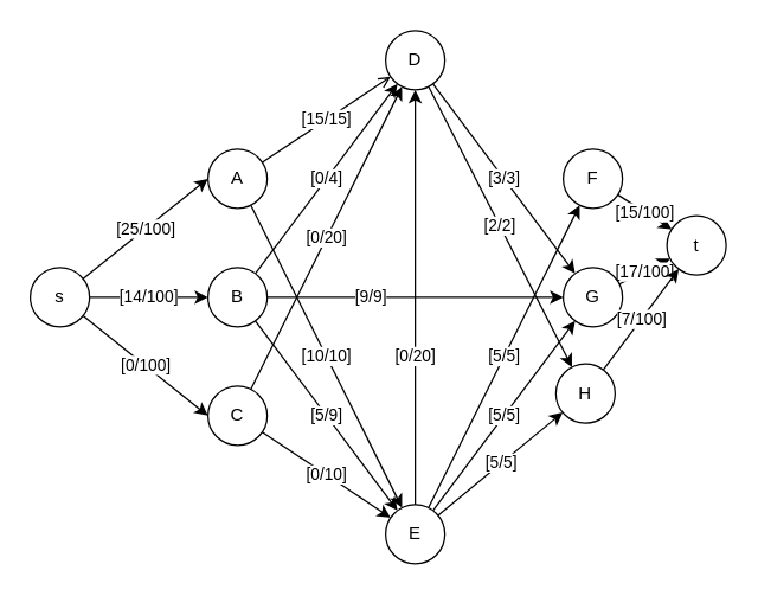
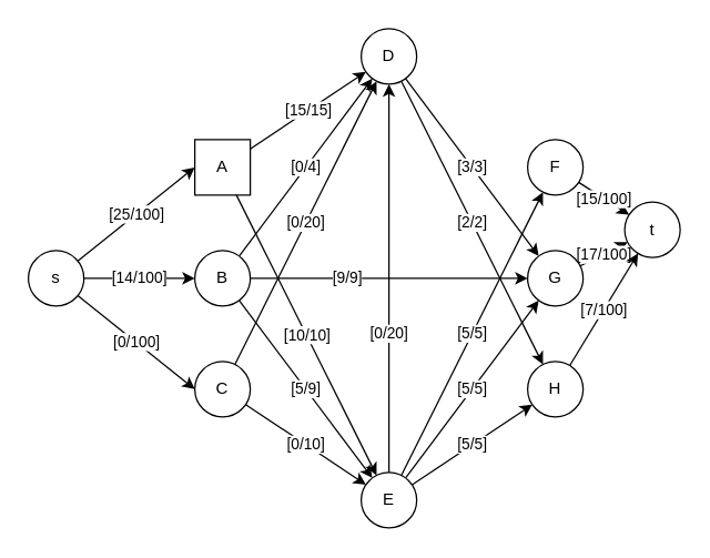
  <mxCell id="0" />
  <mxCell id="1" parent="0" />
  <mxCell id="2" value="&lt;div&gt;[25/100]&lt;/div&gt;" style="rounded=0;orthogonalLoop=1;jettySize=auto;html=1;entryX=0;entryY=0.5;entryDx=0;entryDy=0;" parent="1" source="5" target="8" edge="1"><mxGeometry relative="1" as="geometry" /></mxCell>
  <mxCell id="3" value="[14/100]" style="edgeStyle=orthogonalEdgeStyle;rounded=0;orthogonalLoop=1;jettySize=auto;html=1;" parent="1" source="5" target="12" edge="1"><mxGeometry relative="1" as="geometry" /></mxCell>
  <mxCell id="4" value="[0/100]" style="rounded=0;orthogonalLoop=1;jettySize=auto;html=1;entryX=0;entryY=0.5;entryDx=0;entryDy=0;" parent="1" source="5" target="15" edge="1"><mxGeometry relative="1" as="geometry" /></mxCell>
  <mxCell id="5" value="s" style="ellipse;whiteSpace=wrap;html=1;aspect=fixed;" parent="1" vertex="1"><mxGeometry x="20" y="180" width="40" height="40" as="geometry" /></mxCell>
- <mxCell id="6" value="[15/15]" style="rounded=0;orthogonalLoop=1;jettySize=auto;html=1;endArrow=open;" parent="1" source="8" target="18" edge="1"><mxGeometry relative="1" as="geometry" /></mxCell>
+ <mxCell id="6" value="[15/15]" style="rounded=0;orthogonalLoop=1;jettySize=auto;html=1;" parent="1" source="8" target="18" edge="1"><mxGeometry relative="1" as="geometry" /></mxCell>
  <mxCell id="7" value="[10/10]" style="rounded=0;orthogonalLoop=1;jettySize=auto;html=1;" parent="1" source="8" target="23" edge="1"><mxGeometry relative="1" as="geometry" /></mxCell>
- <mxCell id="8" value="A" style="ellipse;whiteSpace=wrap;html=1;aspect=fixed;" parent="1" vertex="1"><mxGeometry x="140" y="100" width="40" height="40" as="geometry" /></mxCell>
+ <mxCell id="8" value="A" style="whiteSpace=wrap;html=1;aspect=fixed;rounded=0;" parent="1" vertex="1"><mxGeometry x="140" y="100" width="40" height="40" as="geometry" /></mxCell>
  <mxCell id="9" value="[0/4]" style="rounded=0;orthogonalLoop=1;jettySize=auto;html=1;" parent="1" source="12" target="18" edge="1"><mxGeometry relative="1" as="geometry" /></mxCell>
  <mxCell id="10" value="[5/9]" style="rounded=0;orthogonalLoop=1;jettySize=auto;html=1;" parent="1" source="12" target="23" edge="1"><mxGeometry relative="1" as="geometry" /></mxCell>
  <mxCell id="11" value="[9/9]" style="rounded=0;orthogonalLoop=1;jettySize=auto;html=1;" parent="1" source="12" target="27" edge="1"><mxGeometry x="-0.3" relative="1" as="geometry"><mxPoint as="offset" /></mxGeometry></mxCell>
  <mxCell id="12" value="B" style="ellipse;whiteSpace=wrap;html=1;aspect=fixed;" parent="1" vertex="1"><mxGeometry x="140" y="180" width="40" height="40" as="geometry" /></mxCell>
  <mxCell id="13" value="[0/20]" style="rounded=0;orthogonalLoop=1;jettySize=auto;html=1;" parent="1" source="15" target="18" edge="1"><mxGeometry relative="1" as="geometry" /></mxCell>
  <mxCell id="14" value="[0/10]" style="rounded=0;orthogonalLoop=1;jettySize=auto;html=1;" parent="1" source="15" target="23" edge="1"><mxGeometry relative="1" as="geometry" /></mxCell>
  <mxCell id="15" value="C" style="ellipse;whiteSpace=wrap;html=1;aspect=fixed;" parent="1" vertex="1"><mxGeometry x="140" y="260" width="40" height="40" as="geometry" /></mxCell>
  <mxCell id="16" value="[3/3]" style="rounded=0;orthogonalLoop=1;jettySize=auto;html=1;" parent="1" source="18" target="27" edge="1"><mxGeometry relative="1" as="geometry" /></mxCell>
  <mxCell id="17" value="[2/2]" style="rounded=0;orthogonalLoop=1;jettySize=auto;html=1;" parent="1" source="18" target="29" edge="1"><mxGeometry relative="1" as="geometry" /></mxCell>
  <mxCell id="18" value="D" style="ellipse;whiteSpace=wrap;html=1;aspect=fixed;" parent="1" vertex="1"><mxGeometry x="260" y="20" width="40" height="40" as="geometry" /></mxCell>
  <mxCell id="19" value="[5/5]" style="rounded=0;orthogonalLoop=1;jettySize=auto;html=1;" parent="1" source="23" target="25" edge="1"><mxGeometry relative="1" as="geometry" /></mxCell>
  <mxCell id="20" value="[5/5]" style="rounded=0;orthogonalLoop=1;jettySize=auto;html=1;" parent="1" source="23" target="27" edge="1"><mxGeometry relative="1" as="geometry" /></mxCell>
  <mxCell id="21" value="[5/5]" style="rounded=0;orthogonalLoop=1;jettySize=auto;html=1;" parent="1" source="23" target="29" edge="1"><mxGeometry relative="1" as="geometry" /></mxCell>
  <mxCell id="22" value="[0/20]" style="edgeStyle=orthogonalEdgeStyle;rounded=0;orthogonalLoop=1;jettySize=auto;html=1;" parent="1" source="23" target="18" edge="1"><mxGeometry x="-0.286" relative="1" as="geometry"><mxPoint as="offset" /></mxGeometry></mxCell>
  <mxCell id="23" value="E" style="ellipse;whiteSpace=wrap;html=1;aspect=fixed;" parent="1" vertex="1"><mxGeometry x="260" y="340" width="40" height="40" as="geometry" /></mxCell>
  <mxCell id="24" value="[15/100]" style="rounded=0;orthogonalLoop=1;jettySize=auto;html=1;" parent="1" source="25" target="30" edge="1"><mxGeometry relative="1" as="geometry" /></mxCell>
  <mxCell id="25" value="F" style="ellipse;whiteSpace=wrap;html=1;aspect=fixed;" parent="1" vertex="1"><mxGeometry x="380" y="100" width="40" height="40" as="geometry" /></mxCell>
  <mxCell id="26" value="[17/100]" style="rounded=0;orthogonalLoop=1;jettySize=auto;html=1;" parent="1" source="27" target="30" edge="1"><mxGeometry relative="1" as="geometry" /></mxCell>
  <mxCell id="27" value="G" style="ellipse;whiteSpace=wrap;html=1;aspect=fixed;" parent="1" vertex="1"><mxGeometry x="380" y="180" width="40" height="40" as="geometry" /></mxCell>
  <mxCell id="28" value="[7/100]" style="rounded=0;orthogonalLoop=1;jettySize=auto;html=1;" parent="1" source="29" target="30" edge="1"><mxGeometry relative="1" as="geometry" /></mxCell>
- <mxCell id="29" value="H" style="ellipse;whiteSpace=wrap;html=1;aspect=fixed;" parent="1" vertex="1"><mxGeometry x="375" y="245" width="40" height="40" as="geometry" /></mxCell>
+ <mxCell id="29" value="H" style="ellipse;whiteSpace=wrap;html=1;aspect=fixed;" parent="1" vertex="1"><mxGeometry x="380" y="260" width="40" height="40" as="geometry" /></mxCell>
  <mxCell id="30" value="t" style="ellipse;whiteSpace=wrap;html=1;aspect=fixed;" parent="1" vertex="1"><mxGeometry x="450" y="145" width="40" height="40" as="geometry" /></mxCell>
